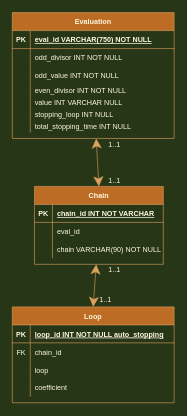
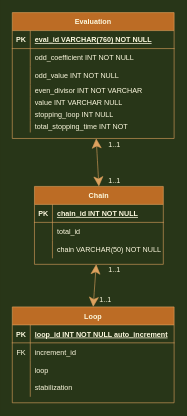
  <mxCell id="0" />
  <mxCell id="1" parent="0" />
  <mxCell id="2" value="Evaluation" style="shape=table;startSize=30;container=1;collapsible=1;childLayout=tableLayout;fixedRows=1;rowLines=0;fontStyle=1;align=center;resizeLast=1;rounded=0;sketch=0;fontColor=#FEFAE0;strokeColor=#DDA15E;fillColor=#BC6C25;" parent="1" vertex="1"><mxGeometry x="20" y="20" width="270" height="210" as="geometry" /></mxCell>
  <mxCell id="3" value="" style="shape=tableRow;horizontal=0;startSize=0;swimlaneHead=0;swimlaneBody=0;fillColor=none;collapsible=0;dropTarget=0;points=[[0,0.5],[1,0.5]];portConstraint=eastwest;top=0;left=0;right=0;bottom=1;rounded=0;sketch=0;fontColor=#FEFAE0;strokeColor=#DDA15E;" parent="2" vertex="1"><mxGeometry y="30" width="270" height="30" as="geometry" /></mxCell>
  <mxCell id="4" value="PK" style="shape=partialRectangle;connectable=0;fillColor=none;top=0;left=0;bottom=0;right=0;fontStyle=1;overflow=hidden;rounded=0;sketch=0;fontColor=#FEFAE0;strokeColor=#DDA15E;" parent="3" vertex="1"><mxGeometry width="30" height="30" as="geometry"><mxRectangle width="30" height="30" as="alternateBounds" /></mxGeometry></mxCell>
- <mxCell id="5" value="eval_id VARCHAR(750) NOT NULL" style="shape=partialRectangle;connectable=0;fillColor=none;top=0;left=0;bottom=0;right=0;align=left;spacingLeft=6;fontStyle=5;overflow=hidden;rounded=0;sketch=0;fontColor=#FEFAE0;strokeColor=#DDA15E;" parent="3" vertex="1"><mxGeometry x="30" width="240" height="30" as="geometry"><mxRectangle width="240" height="30" as="alternateBounds" /></mxGeometry></mxCell>
+ <mxCell id="5" value="eval_id VARCHAR(760) NOT NULL" style="shape=partialRectangle;connectable=0;fillColor=none;top=0;left=0;bottom=0;right=0;align=left;spacingLeft=6;fontStyle=5;overflow=hidden;rounded=0;sketch=0;fontColor=#FEFAE0;strokeColor=#DDA15E;" parent="3" vertex="1"><mxGeometry x="30" width="240" height="30" as="geometry"><mxRectangle width="240" height="30" as="alternateBounds" /></mxGeometry></mxCell>
  <mxCell id="6" value="" style="shape=tableRow;horizontal=0;startSize=0;swimlaneHead=0;swimlaneBody=0;fillColor=none;collapsible=0;dropTarget=0;points=[[0,0.5],[1,0.5]];portConstraint=eastwest;top=0;left=0;right=0;bottom=0;rounded=0;sketch=0;fontColor=#FEFAE0;strokeColor=#DDA15E;" parent="2" vertex="1"><mxGeometry y="60" width="270" height="30" as="geometry" /></mxCell>
  <mxCell id="7" value="" style="shape=partialRectangle;connectable=0;fillColor=none;top=0;left=0;bottom=0;right=0;editable=1;overflow=hidden;rounded=0;sketch=0;fontColor=#FEFAE0;strokeColor=#DDA15E;" parent="6" vertex="1"><mxGeometry width="30" height="30" as="geometry"><mxRectangle width="30" height="30" as="alternateBounds" /></mxGeometry></mxCell>
- <mxCell id="8" value="odd_divisor INT NOT NULL    " style="shape=partialRectangle;connectable=0;fillColor=none;top=0;left=0;bottom=0;right=0;align=left;spacingLeft=6;overflow=hidden;rounded=0;sketch=0;fontColor=#FEFAE0;strokeColor=#DDA15E;" parent="6" vertex="1"><mxGeometry x="30" width="240" height="30" as="geometry"><mxRectangle width="240" height="30" as="alternateBounds" /></mxGeometry></mxCell>
+ <mxCell id="8" value="odd_coefficient INT NOT NULL    " style="shape=partialRectangle;connectable=0;fillColor=none;top=0;left=0;bottom=0;right=0;align=left;spacingLeft=6;overflow=hidden;rounded=0;sketch=0;fontColor=#FEFAE0;strokeColor=#DDA15E;" parent="6" vertex="1"><mxGeometry x="30" width="240" height="30" as="geometry"><mxRectangle width="240" height="30" as="alternateBounds" /></mxGeometry></mxCell>
  <mxCell id="9" value="" style="shape=tableRow;horizontal=0;startSize=0;swimlaneHead=0;swimlaneBody=0;fillColor=none;collapsible=0;dropTarget=0;points=[[0,0.5],[1,0.5]];portConstraint=eastwest;top=0;left=0;right=0;bottom=0;rounded=0;sketch=0;fontColor=#FEFAE0;strokeColor=#DDA15E;" parent="2" vertex="1"><mxGeometry y="90" width="270" height="30" as="geometry" /></mxCell>
  <mxCell id="10" value="" style="shape=partialRectangle;connectable=0;fillColor=none;top=0;left=0;bottom=0;right=0;editable=1;overflow=hidden;rounded=0;sketch=0;fontColor=#FEFAE0;strokeColor=#DDA15E;" parent="9" vertex="1"><mxGeometry width="30" height="30" as="geometry"><mxRectangle width="30" height="30" as="alternateBounds" /></mxGeometry></mxCell>
  <mxCell id="11" value="odd_value INT NOT NULL" style="shape=partialRectangle;connectable=0;fillColor=none;top=0;left=0;bottom=0;right=0;align=left;spacingLeft=6;overflow=hidden;rounded=0;sketch=0;fontColor=#FEFAE0;strokeColor=#DDA15E;" parent="9" vertex="1"><mxGeometry x="30" width="240" height="30" as="geometry"><mxRectangle width="240" height="30" as="alternateBounds" /></mxGeometry></mxCell>
  <mxCell id="12" value="" style="shape=tableRow;horizontal=0;startSize=0;swimlaneHead=0;swimlaneBody=0;fillColor=none;collapsible=0;dropTarget=0;points=[[0,0.5],[1,0.5]];portConstraint=eastwest;top=0;left=0;right=0;bottom=0;rounded=0;sketch=0;fontColor=#FEFAE0;strokeColor=#DDA15E;" parent="2" vertex="1"><mxGeometry y="120" width="270" height="20" as="geometry" /></mxCell>
  <mxCell id="13" value="" style="shape=partialRectangle;connectable=0;fillColor=none;top=0;left=0;bottom=0;right=0;editable=1;overflow=hidden;rounded=0;sketch=0;fontColor=#FEFAE0;strokeColor=#DDA15E;" parent="12" vertex="1"><mxGeometry width="30" height="20" as="geometry"><mxRectangle width="30" height="20" as="alternateBounds" /></mxGeometry></mxCell>
- <mxCell id="14" value="even_divisor INT NOT NULL" style="shape=partialRectangle;connectable=0;fillColor=none;top=0;left=0;bottom=0;right=0;align=left;spacingLeft=6;overflow=hidden;rounded=0;sketch=0;fontColor=#FEFAE0;strokeColor=#DDA15E;" parent="12" vertex="1"><mxGeometry x="30" width="240" height="20" as="geometry"><mxRectangle width="240" height="20" as="alternateBounds" /></mxGeometry></mxCell>
+ <mxCell id="14" value="even_divisor INT NOT VARCHAR" style="shape=partialRectangle;connectable=0;fillColor=none;top=0;left=0;bottom=0;right=0;align=left;spacingLeft=6;overflow=hidden;rounded=0;sketch=0;fontColor=#FEFAE0;strokeColor=#DDA15E;" parent="12" vertex="1"><mxGeometry x="30" width="240" height="20" as="geometry"><mxRectangle width="240" height="20" as="alternateBounds" /></mxGeometry></mxCell>
  <mxCell id="15" value="" style="shape=tableRow;horizontal=0;startSize=0;swimlaneHead=0;swimlaneBody=0;fillColor=none;collapsible=0;dropTarget=0;points=[[0,0.5],[1,0.5]];portConstraint=eastwest;top=0;left=0;right=0;bottom=0;rounded=0;sketch=0;fontColor=#FEFAE0;strokeColor=#DDA15E;" parent="2" vertex="1"><mxGeometry y="140" width="270" height="20" as="geometry" /></mxCell>
  <mxCell id="16" value="" style="shape=partialRectangle;connectable=0;fillColor=none;top=0;left=0;bottom=0;right=0;editable=1;overflow=hidden;rounded=0;sketch=0;fontColor=#FEFAE0;strokeColor=#DDA15E;" parent="15" vertex="1"><mxGeometry width="30" height="20" as="geometry"><mxRectangle width="30" height="20" as="alternateBounds" /></mxGeometry></mxCell>
  <mxCell id="17" value="value INT VARCHAR NULL" style="shape=partialRectangle;connectable=0;fillColor=none;top=0;left=0;bottom=0;right=0;align=left;spacingLeft=6;overflow=hidden;rounded=0;sketch=0;fontColor=#FEFAE0;strokeColor=#DDA15E;" parent="15" vertex="1"><mxGeometry x="30" width="240" height="20" as="geometry"><mxRectangle width="240" height="20" as="alternateBounds" /></mxGeometry></mxCell>
  <mxCell id="18" value="" style="shape=tableRow;horizontal=0;startSize=0;swimlaneHead=0;swimlaneBody=0;fillColor=none;collapsible=0;dropTarget=0;points=[[0,0.5],[1,0.5]];portConstraint=eastwest;top=0;left=0;right=0;bottom=0;rounded=0;sketch=0;fontColor=#FEFAE0;strokeColor=#DDA15E;" vertex="1" parent="2"><mxGeometry y="160" width="270" height="20" as="geometry" /></mxCell>
  <mxCell id="19" value="" style="shape=partialRectangle;connectable=0;fillColor=none;top=0;left=0;bottom=0;right=0;editable=1;overflow=hidden;rounded=0;sketch=0;fontColor=#FEFAE0;strokeColor=#DDA15E;" vertex="1" parent="18"><mxGeometry width="30" height="20" as="geometry"><mxRectangle width="30" height="20" as="alternateBounds" /></mxGeometry></mxCell>
  <mxCell id="20" value="stopping_loop INT NULL" style="shape=partialRectangle;connectable=0;fillColor=none;top=0;left=0;bottom=0;right=0;align=left;spacingLeft=6;overflow=hidden;rounded=0;sketch=0;fontColor=#FEFAE0;strokeColor=#DDA15E;" vertex="1" parent="18"><mxGeometry x="30" width="240" height="20" as="geometry"><mxRectangle width="240" height="20" as="alternateBounds" /></mxGeometry></mxCell>
  <mxCell id="21" value="" style="shape=tableRow;horizontal=0;startSize=0;swimlaneHead=0;swimlaneBody=0;fillColor=none;collapsible=0;dropTarget=0;points=[[0,0.5],[1,0.5]];portConstraint=eastwest;top=0;left=0;right=0;bottom=0;rounded=0;sketch=0;fontColor=#FEFAE0;strokeColor=#DDA15E;" vertex="1" parent="2"><mxGeometry y="180" width="270" height="20" as="geometry" /></mxCell>
  <mxCell id="22" value="" style="shape=partialRectangle;connectable=0;fillColor=none;top=0;left=0;bottom=0;right=0;editable=1;overflow=hidden;rounded=0;sketch=0;fontColor=#FEFAE0;strokeColor=#DDA15E;" vertex="1" parent="21"><mxGeometry width="30" height="20" as="geometry"><mxRectangle width="30" height="20" as="alternateBounds" /></mxGeometry></mxCell>
- <mxCell id="23" value="total_stopping_time INT NULL" style="shape=partialRectangle;connectable=0;fillColor=none;top=0;left=0;bottom=0;right=0;align=left;spacingLeft=6;overflow=hidden;rounded=0;sketch=0;fontColor=#FEFAE0;strokeColor=#DDA15E;" vertex="1" parent="21"><mxGeometry x="30" width="240" height="20" as="geometry"><mxRectangle width="240" height="20" as="alternateBounds" /></mxGeometry></mxCell>
+ <mxCell id="23" value="total_stopping_time INT NOT" style="shape=partialRectangle;connectable=0;fillColor=none;top=0;left=0;bottom=0;right=0;align=left;spacingLeft=6;overflow=hidden;rounded=0;sketch=0;fontColor=#FEFAE0;strokeColor=#DDA15E;" vertex="1" parent="21"><mxGeometry x="30" width="240" height="20" as="geometry"><mxRectangle width="240" height="20" as="alternateBounds" /></mxGeometry></mxCell>
  <mxCell id="24" value="Chain" style="shape=table;startSize=30;container=1;collapsible=1;childLayout=tableLayout;fixedRows=1;rowLines=0;fontStyle=1;align=center;resizeLast=1;hachureGap=4;fillColor=#BC6C25;strokeColor=#DDA15E;fontColor=#FEFAE0;" parent="1" vertex="1"><mxGeometry x="57" y="310" width="215" height="130" as="geometry" /></mxCell>
  <mxCell id="25" value="" style="shape=tableRow;horizontal=0;startSize=0;swimlaneHead=0;swimlaneBody=0;fillColor=none;collapsible=0;dropTarget=0;points=[[0,0.5],[1,0.5]];portConstraint=eastwest;top=0;left=0;right=0;bottom=1;hachureGap=4;strokeColor=#DDA15E;fontColor=#FEFAE0;" parent="24" vertex="1"><mxGeometry y="30" width="215" height="30" as="geometry" /></mxCell>
  <mxCell id="26" value="PK" style="shape=partialRectangle;connectable=0;fillColor=none;top=0;left=0;bottom=0;right=0;fontStyle=1;overflow=hidden;hachureGap=4;strokeColor=#DDA15E;fontColor=#FEFAE0;" parent="25" vertex="1"><mxGeometry width="30" height="30" as="geometry"><mxRectangle width="30" height="30" as="alternateBounds" /></mxGeometry></mxCell>
- <mxCell id="27" value="chain_id INT NOT VARCHAR" style="shape=partialRectangle;connectable=0;fillColor=none;top=0;left=0;bottom=0;right=0;align=left;spacingLeft=6;fontStyle=5;overflow=hidden;hachureGap=4;strokeColor=#DDA15E;fontColor=#FEFAE0;" parent="25" vertex="1"><mxGeometry x="30" width="185" height="30" as="geometry"><mxRectangle width="185" height="30" as="alternateBounds" /></mxGeometry></mxCell>
+ <mxCell id="27" value="chain_id INT NOT NULL" style="shape=partialRectangle;connectable=0;fillColor=none;top=0;left=0;bottom=0;right=0;align=left;spacingLeft=6;fontStyle=5;overflow=hidden;hachureGap=4;strokeColor=#DDA15E;fontColor=#FEFAE0;" parent="25" vertex="1"><mxGeometry x="30" width="185" height="30" as="geometry"><mxRectangle width="185" height="30" as="alternateBounds" /></mxGeometry></mxCell>
  <mxCell id="28" value="" style="shape=tableRow;horizontal=0;startSize=0;swimlaneHead=0;swimlaneBody=0;fillColor=none;collapsible=0;dropTarget=0;points=[[0,0.5],[1,0.5]];portConstraint=eastwest;top=0;left=0;right=0;bottom=0;hachureGap=4;strokeColor=#DDA15E;fontColor=#FEFAE0;" parent="24" vertex="1"><mxGeometry y="60" width="215" height="30" as="geometry" /></mxCell>
  <mxCell id="29" value="" style="shape=partialRectangle;connectable=0;fillColor=none;top=0;left=0;bottom=0;right=0;editable=1;overflow=hidden;hachureGap=4;strokeColor=#DDA15E;fontColor=#FEFAE0;" parent="28" vertex="1"><mxGeometry width="30" height="30" as="geometry"><mxRectangle width="30" height="30" as="alternateBounds" /></mxGeometry></mxCell>
- <mxCell id="30" value="eval_id" style="shape=partialRectangle;connectable=0;fillColor=none;top=0;left=0;bottom=0;right=0;align=left;spacingLeft=6;overflow=hidden;hachureGap=4;strokeColor=#DDA15E;fontColor=#FEFAE0;" parent="28" vertex="1"><mxGeometry x="30" width="185" height="30" as="geometry"><mxRectangle width="185" height="30" as="alternateBounds" /></mxGeometry></mxCell>
+ <mxCell id="30" value="total_id" style="shape=partialRectangle;connectable=0;fillColor=none;top=0;left=0;bottom=0;right=0;align=left;spacingLeft=6;overflow=hidden;hachureGap=4;strokeColor=#DDA15E;fontColor=#FEFAE0;" parent="28" vertex="1"><mxGeometry x="30" width="185" height="30" as="geometry"><mxRectangle width="185" height="30" as="alternateBounds" /></mxGeometry></mxCell>
  <mxCell id="31" value="" style="shape=tableRow;horizontal=0;startSize=0;swimlaneHead=0;swimlaneBody=0;fillColor=none;collapsible=0;dropTarget=0;points=[[0,0.5],[1,0.5]];portConstraint=eastwest;top=0;left=0;right=0;bottom=0;hachureGap=4;strokeColor=#DDA15E;fontColor=#FEFAE0;" parent="24" vertex="1"><mxGeometry y="90" width="215" height="30" as="geometry" /></mxCell>
  <mxCell id="32" value="" style="shape=partialRectangle;connectable=0;fillColor=none;top=0;left=0;bottom=0;right=0;editable=1;overflow=hidden;hachureGap=4;strokeColor=#DDA15E;fontColor=#FEFAE0;" parent="31" vertex="1"><mxGeometry width="30" height="30" as="geometry"><mxRectangle width="30" height="30" as="alternateBounds" /></mxGeometry></mxCell>
- <mxCell id="33" value="chain VARCHAR(90) NOT NULL" style="shape=partialRectangle;connectable=0;fillColor=none;top=0;left=0;bottom=0;right=0;align=left;spacingLeft=6;overflow=hidden;hachureGap=4;strokeColor=#DDA15E;fontColor=#FEFAE0;" parent="31" vertex="1"><mxGeometry x="30" width="185" height="30" as="geometry"><mxRectangle width="185" height="30" as="alternateBounds" /></mxGeometry></mxCell>
+ <mxCell id="33" value="chain VARCHAR(50) NOT NULL" style="shape=partialRectangle;connectable=0;fillColor=none;top=0;left=0;bottom=0;right=0;align=left;spacingLeft=6;overflow=hidden;hachureGap=4;strokeColor=#DDA15E;fontColor=#FEFAE0;" parent="31" vertex="1"><mxGeometry x="30" width="185" height="30" as="geometry"><mxRectangle width="185" height="30" as="alternateBounds" /></mxGeometry></mxCell>
  <mxCell id="34" value="Loop" style="shape=table;startSize=30;container=1;collapsible=1;childLayout=tableLayout;fixedRows=1;rowLines=0;fontStyle=1;align=center;resizeLast=1;hachureGap=4;fillColor=#BC6C25;strokeColor=#DDA15E;fontColor=#FEFAE0;" parent="1" vertex="1"><mxGeometry x="20" y="511" width="270" height="160" as="geometry" /></mxCell>
  <mxCell id="35" value="" style="shape=tableRow;horizontal=0;startSize=0;swimlaneHead=0;swimlaneBody=0;fillColor=none;collapsible=0;dropTarget=0;points=[[0,0.5],[1,0.5]];portConstraint=eastwest;top=0;left=0;right=0;bottom=1;hachureGap=4;strokeColor=#DDA15E;fontColor=#FEFAE0;" parent="34" vertex="1"><mxGeometry y="30" width="270" height="30" as="geometry" /></mxCell>
  <mxCell id="36" value="PK" style="shape=partialRectangle;connectable=0;fillColor=none;top=0;left=0;bottom=0;right=0;fontStyle=1;overflow=hidden;hachureGap=4;strokeColor=#DDA15E;fontColor=#FEFAE0;" parent="35" vertex="1"><mxGeometry width="30" height="30" as="geometry"><mxRectangle width="30" height="30" as="alternateBounds" /></mxGeometry></mxCell>
- <mxCell id="37" value="loop_id INT NOT NULL auto_stopping" style="shape=partialRectangle;connectable=0;fillColor=none;top=0;left=0;bottom=0;right=0;align=left;spacingLeft=6;fontStyle=5;overflow=hidden;hachureGap=4;strokeColor=#DDA15E;fontColor=#FEFAE0;" parent="35" vertex="1"><mxGeometry x="30" width="240" height="30" as="geometry"><mxRectangle width="240" height="30" as="alternateBounds" /></mxGeometry></mxCell>
+ <mxCell id="37" value="loop_id INT NOT NULL auto_increment" style="shape=partialRectangle;connectable=0;fillColor=none;top=0;left=0;bottom=0;right=0;align=left;spacingLeft=6;fontStyle=5;overflow=hidden;hachureGap=4;strokeColor=#DDA15E;fontColor=#FEFAE0;" parent="35" vertex="1"><mxGeometry x="30" width="240" height="30" as="geometry"><mxRectangle width="240" height="30" as="alternateBounds" /></mxGeometry></mxCell>
  <mxCell id="38" value="" style="shape=tableRow;horizontal=0;startSize=0;swimlaneHead=0;swimlaneBody=0;fillColor=none;collapsible=0;dropTarget=0;points=[[0,0.5],[1,0.5]];portConstraint=eastwest;top=0;left=0;right=0;bottom=0;hachureGap=4;strokeColor=#DDA15E;fontColor=#FEFAE0;" parent="34" vertex="1"><mxGeometry y="60" width="270" height="30" as="geometry" /></mxCell>
  <mxCell id="39" value="FK" style="shape=partialRectangle;connectable=0;fillColor=none;top=0;left=0;bottom=0;right=0;editable=1;overflow=hidden;hachureGap=4;strokeColor=#DDA15E;fontColor=#FEFAE0;" parent="38" vertex="1"><mxGeometry width="30" height="30" as="geometry"><mxRectangle width="30" height="30" as="alternateBounds" /></mxGeometry></mxCell>
- <mxCell id="40" value="chain_id" style="shape=partialRectangle;connectable=0;fillColor=none;top=0;left=0;bottom=0;right=0;align=left;spacingLeft=6;overflow=hidden;hachureGap=4;strokeColor=#DDA15E;fontColor=#FEFAE0;" parent="38" vertex="1"><mxGeometry x="30" width="240" height="30" as="geometry"><mxRectangle width="240" height="30" as="alternateBounds" /></mxGeometry></mxCell>
+ <mxCell id="40" value="increment_id" style="shape=partialRectangle;connectable=0;fillColor=none;top=0;left=0;bottom=0;right=0;align=left;spacingLeft=6;overflow=hidden;hachureGap=4;strokeColor=#DDA15E;fontColor=#FEFAE0;" parent="38" vertex="1"><mxGeometry x="30" width="240" height="30" as="geometry"><mxRectangle width="240" height="30" as="alternateBounds" /></mxGeometry></mxCell>
  <mxCell id="41" value="" style="shape=tableRow;horizontal=0;startSize=0;swimlaneHead=0;swimlaneBody=0;fillColor=none;collapsible=0;dropTarget=0;points=[[0,0.5],[1,0.5]];portConstraint=eastwest;top=0;left=0;right=0;bottom=0;hachureGap=4;strokeColor=#DDA15E;fontColor=#FEFAE0;" parent="34" vertex="1"><mxGeometry y="90" width="270" height="30" as="geometry" /></mxCell>
  <mxCell id="42" value="" style="shape=partialRectangle;connectable=0;fillColor=none;top=0;left=0;bottom=0;right=0;editable=1;overflow=hidden;hachureGap=4;strokeColor=#DDA15E;fontColor=#FEFAE0;" parent="41" vertex="1"><mxGeometry width="30" height="30" as="geometry"><mxRectangle width="30" height="30" as="alternateBounds" /></mxGeometry></mxCell>
  <mxCell id="43" value="loop" style="shape=partialRectangle;connectable=0;fillColor=none;top=0;left=0;bottom=0;right=0;align=left;spacingLeft=6;overflow=hidden;hachureGap=4;strokeColor=#DDA15E;fontColor=#FEFAE0;" parent="41" vertex="1"><mxGeometry x="30" width="240" height="30" as="geometry"><mxRectangle width="240" height="30" as="alternateBounds" /></mxGeometry></mxCell>
  <mxCell id="44" value="" style="shape=tableRow;horizontal=0;startSize=0;swimlaneHead=0;swimlaneBody=0;fillColor=none;collapsible=0;dropTarget=0;points=[[0,0.5],[1,0.5]];portConstraint=eastwest;top=0;left=0;right=0;bottom=0;hachureGap=4;strokeColor=#DDA15E;fontColor=#FEFAE0;" parent="34" vertex="1"><mxGeometry y="120" width="270" height="30" as="geometry" /></mxCell>
  <mxCell id="45" value="" style="shape=partialRectangle;connectable=0;fillColor=none;top=0;left=0;bottom=0;right=0;editable=1;overflow=hidden;hachureGap=4;strokeColor=#DDA15E;fontColor=#FEFAE0;" parent="44" vertex="1"><mxGeometry width="30" height="30" as="geometry"><mxRectangle width="30" height="30" as="alternateBounds" /></mxGeometry></mxCell>
- <mxCell id="46" value="coefficient" style="shape=partialRectangle;connectable=0;fillColor=none;top=0;left=0;bottom=0;right=0;align=left;spacingLeft=6;overflow=hidden;hachureGap=4;strokeColor=#DDA15E;fontColor=#FEFAE0;" parent="44" vertex="1"><mxGeometry x="30" width="240" height="30" as="geometry"><mxRectangle width="240" height="30" as="alternateBounds" /></mxGeometry></mxCell>
+ <mxCell id="46" value="stabilization" style="shape=partialRectangle;connectable=0;fillColor=none;top=0;left=0;bottom=0;right=0;align=left;spacingLeft=6;overflow=hidden;hachureGap=4;strokeColor=#DDA15E;fontColor=#FEFAE0;" parent="44" vertex="1"><mxGeometry x="30" width="240" height="30" as="geometry"><mxRectangle width="240" height="30" as="alternateBounds" /></mxGeometry></mxCell>
  <mxCell id="47" value="" style="endArrow=classic;startArrow=classic;html=1;rounded=0;startSize=14;endSize=14;sourcePerimeterSpacing=8;targetPerimeterSpacing=8;curved=1;exitX=0.5;exitY=0;exitDx=0;exitDy=0;labelBackgroundColor=#283618;strokeColor=#DDA15E;fontColor=#FEFAE0;" parent="1" source="34" edge="1"><mxGeometry width="50" height="50" relative="1" as="geometry"><mxPoint x="105" y="470" as="sourcePoint" /><mxPoint x="160" y="440" as="targetPoint" /></mxGeometry></mxCell>
  <mxCell id="48" value="1..1" style="text;html=1;align=center;verticalAlign=middle;resizable=0;points=[];autosize=1;strokeColor=none;fillColor=none;hachureGap=4;fontColor=#FEFAE0;" parent="1" vertex="1"><mxGeometry x="170" y="230" width="40" height="20" as="geometry" /></mxCell>
  <mxCell id="49" value="" style="endArrow=classic;startArrow=classic;html=1;rounded=0;startSize=14;endSize=14;sourcePerimeterSpacing=8;targetPerimeterSpacing=8;curved=1;entryX=0.5;entryY=1;entryDx=0;entryDy=0;exitX=0.5;exitY=0;exitDx=0;exitDy=0;labelBackgroundColor=#283618;strokeColor=#DDA15E;fontColor=#FEFAE0;" parent="1" source="24" edge="1"><mxGeometry width="50" height="50" relative="1" as="geometry"><mxPoint x="40" y="210" as="sourcePoint" /><mxPoint x="160" y="230" as="targetPoint" /></mxGeometry></mxCell>
  <mxCell id="50" value="1..1" style="text;html=1;align=center;verticalAlign=middle;resizable=0;points=[];autosize=1;strokeColor=none;fillColor=none;hachureGap=4;fontColor=#FEFAE0;" parent="1" vertex="1"><mxGeometry x="170" y="290" width="40" height="20" as="geometry" /></mxCell>
  <mxCell id="51" value="1..1" style="text;html=1;align=center;verticalAlign=middle;resizable=0;points=[];autosize=1;strokeColor=none;fillColor=none;hachureGap=4;fontColor=#FEFAE0;" parent="1" vertex="1"><mxGeometry x="170" y="440" width="40" height="20" as="geometry" /></mxCell>
  <mxCell id="52" value="1..1" style="text;html=1;align=center;verticalAlign=middle;resizable=0;points=[];autosize=1;strokeColor=none;fillColor=none;hachureGap=4;fontColor=#FEFAE0;" parent="1" vertex="1"><mxGeometry x="155" y="490" width="40" height="20" as="geometry" /></mxCell>
